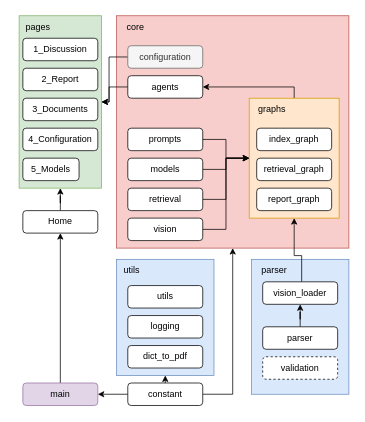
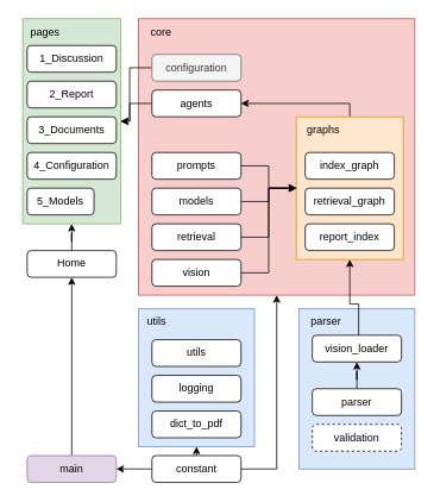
  <mxCell id="0" />
  <mxCell id="1" parent="0" />
  <mxCell id="2" value="" style="rounded=0;whiteSpace=wrap;html=1;fillColor=#f8cecc;strokeColor=#b85450;" vertex="1" parent="1"><mxGeometry x="155" y="20" width="310" height="310" as="geometry" /></mxCell>
  <mxCell id="3" value="&lt;div&gt;core&lt;/div&gt;" style="text;html=1;align=center;verticalAlign=middle;resizable=0;points=[];autosize=1;strokeColor=none;fillColor=none;" vertex="1" parent="1"><mxGeometry x="155" y="20" width="50" height="30" as="geometry" /></mxCell>
  <mxCell id="4" style="edgeStyle=orthogonalEdgeStyle;rounded=0;orthogonalLoop=1;jettySize=auto;html=1;entryX=1;entryY=0.5;entryDx=0;entryDy=0;exitX=0.5;exitY=0;exitDx=0;exitDy=0;" edge="1" parent="1" source="5" target="11"><mxGeometry relative="1" as="geometry"><Array as="points"><mxPoint x="392" y="115" /></Array></mxGeometry></mxCell>
  <mxCell id="5" value="&lt;br&gt;&lt;div&gt;&lt;br&gt;&lt;/div&gt;" style="rounded=0;whiteSpace=wrap;html=1;fillColor=#ffe6cc;strokeColor=#d79b00;" vertex="1" parent="1"><mxGeometry x="332" y="130" width="120" height="160" as="geometry" /></mxCell>
  <mxCell id="6" value="graphs" style="text;html=1;align=center;verticalAlign=middle;resizable=0;points=[];autosize=1;strokeColor=none;fillColor=none;" vertex="1" parent="1"><mxGeometry x="332" y="130" width="60" height="30" as="geometry" /></mxCell>
  <mxCell id="7" value="index_graph" style="rounded=1;whiteSpace=wrap;html=1;" vertex="1" parent="1"><mxGeometry x="342" y="170" width="100" height="30" as="geometry" /></mxCell>
  <mxCell id="8" value="retrieval_graph" style="rounded=1;whiteSpace=wrap;html=1;" vertex="1" parent="1"><mxGeometry x="342" y="210" width="100" height="30" as="geometry" /></mxCell>
- <mxCell id="9" value="report_graph" style="rounded=1;whiteSpace=wrap;html=1;" vertex="1" parent="1"><mxGeometry x="342" y="250" width="100" height="30" as="geometry" /></mxCell>
+ <mxCell id="9" value="report_index" style="rounded=1;whiteSpace=wrap;html=1;" vertex="1" parent="1"><mxGeometry x="342" y="250" width="100" height="30" as="geometry" /></mxCell>
  <mxCell id="10" style="edgeStyle=orthogonalEdgeStyle;rounded=0;orthogonalLoop=1;jettySize=auto;html=1;entryX=1;entryY=0.5;entryDx=0;entryDy=0;" edge="1" parent="1" source="11" target="37"><mxGeometry relative="1" as="geometry"><Array as="points"><mxPoint x="145" y="115" /><mxPoint x="145" y="135" /></Array></mxGeometry></mxCell>
  <mxCell id="11" value="&lt;div&gt;agents&lt;/div&gt;" style="rounded=1;whiteSpace=wrap;html=1;" vertex="1" parent="1"><mxGeometry x="170" y="100" width="100" height="30" as="geometry" /></mxCell>
  <mxCell id="12" style="edgeStyle=orthogonalEdgeStyle;rounded=0;orthogonalLoop=1;jettySize=auto;html=1;entryX=1;entryY=0.5;entryDx=0;entryDy=0;" edge="1" parent="1" source="13" target="37"><mxGeometry relative="1" as="geometry"><Array as="points"><mxPoint x="145" y="75" /><mxPoint x="145" y="135" /></Array></mxGeometry></mxCell>
  <mxCell id="13" value="configuration" style="rounded=1;whiteSpace=wrap;html=1;fillColor=#f5f5f5;fontColor=#333333;strokeColor=#666666;" vertex="1" parent="1"><mxGeometry x="170" y="60" width="100" height="30" as="geometry" /></mxCell>
  <mxCell id="14" style="edgeStyle=orthogonalEdgeStyle;rounded=0;orthogonalLoop=1;jettySize=auto;html=1;entryX=0;entryY=0.5;entryDx=0;entryDy=0;" edge="1" parent="1" source="15" target="5"><mxGeometry relative="1" as="geometry" /></mxCell>
  <mxCell id="15" value="models" style="rounded=1;whiteSpace=wrap;html=1;" vertex="1" parent="1"><mxGeometry x="170" y="210" width="100" height="30" as="geometry" /></mxCell>
  <mxCell id="16" style="edgeStyle=orthogonalEdgeStyle;rounded=0;orthogonalLoop=1;jettySize=auto;html=1;entryX=0;entryY=0.5;entryDx=0;entryDy=0;" edge="1" parent="1" source="17" target="5"><mxGeometry relative="1" as="geometry" /></mxCell>
  <mxCell id="17" value="retrieval" style="rounded=1;whiteSpace=wrap;html=1;" vertex="1" parent="1"><mxGeometry x="170" y="250" width="100" height="30" as="geometry" /></mxCell>
  <mxCell id="18" style="edgeStyle=orthogonalEdgeStyle;rounded=0;orthogonalLoop=1;jettySize=auto;html=1;entryX=0;entryY=0.5;entryDx=0;entryDy=0;" edge="1" parent="1" source="19" target="5"><mxGeometry relative="1" as="geometry" /></mxCell>
  <mxCell id="19" value="vision" style="rounded=1;whiteSpace=wrap;html=1;" vertex="1" parent="1"><mxGeometry x="170" y="290" width="100" height="30" as="geometry" /></mxCell>
  <mxCell id="20" value="" style="rounded=0;whiteSpace=wrap;html=1;fillColor=#dae8fc;strokeColor=#6c8ebf;" vertex="1" parent="1"><mxGeometry x="335" y="345" width="130" height="180" as="geometry" /></mxCell>
  <mxCell id="21" value="&lt;div&gt;parser&lt;/div&gt;" style="text;html=1;align=center;verticalAlign=middle;resizable=0;points=[];autosize=1;strokeColor=none;fillColor=none;" vertex="1" parent="1"><mxGeometry x="335" y="345" width="60" height="30" as="geometry" /></mxCell>
  <mxCell id="22" style="edgeStyle=orthogonalEdgeStyle;rounded=0;orthogonalLoop=1;jettySize=auto;html=1;entryX=0.5;entryY=1;entryDx=0;entryDy=0;" edge="1" parent="1" source="23" target="5"><mxGeometry relative="1" as="geometry"><Array as="points"><mxPoint x="402" y="340" /><mxPoint x="392" y="340" /></Array></mxGeometry></mxCell>
  <mxCell id="23" value="vision_loader" style="rounded=1;whiteSpace=wrap;html=1;" vertex="1" parent="1"><mxGeometry x="350" y="375" width="100" height="30" as="geometry" /></mxCell>
  <mxCell id="24" style="edgeStyle=orthogonalEdgeStyle;rounded=0;orthogonalLoop=1;jettySize=auto;html=1;entryX=0.5;entryY=1;entryDx=0;entryDy=0;" edge="1" parent="1" source="25" target="23"><mxGeometry relative="1" as="geometry" /></mxCell>
  <mxCell id="25" value="parser" style="rounded=1;whiteSpace=wrap;html=1;" vertex="1" parent="1"><mxGeometry x="350" y="435" width="100" height="30" as="geometry" /></mxCell>
  <mxCell id="26" value="validation" style="rounded=1;whiteSpace=wrap;html=1;dashed=1;" vertex="1" parent="1"><mxGeometry x="350" y="475" width="100" height="30" as="geometry" /></mxCell>
  <mxCell id="27" value="" style="rounded=0;whiteSpace=wrap;html=1;fillColor=#dae8fc;strokeColor=#6c8ebf;" vertex="1" parent="1"><mxGeometry x="155" y="345" width="130" height="155" as="geometry" /></mxCell>
  <mxCell id="28" value="utils" style="text;html=1;align=center;verticalAlign=middle;resizable=0;points=[];autosize=1;strokeColor=none;fillColor=none;" vertex="1" parent="1"><mxGeometry x="155" y="345" width="40" height="30" as="geometry" /></mxCell>
  <mxCell id="29" value="utils" style="rounded=1;whiteSpace=wrap;html=1;" vertex="1" parent="1"><mxGeometry x="170" y="380" width="100" height="30" as="geometry" /></mxCell>
  <mxCell id="30" style="edgeStyle=orthogonalEdgeStyle;rounded=0;orthogonalLoop=1;jettySize=auto;html=1;entryX=1;entryY=0.5;entryDx=0;entryDy=0;" edge="1" parent="1" source="32" target="45"><mxGeometry relative="1" as="geometry" /></mxCell>
  <mxCell id="31" style="edgeStyle=orthogonalEdgeStyle;rounded=0;orthogonalLoop=1;jettySize=auto;html=1;entryX=0.5;entryY=1;entryDx=0;entryDy=0;" edge="1" parent="1" source="32" target="2"><mxGeometry relative="1" as="geometry"><Array as="points"><mxPoint x="310" y="525" /></Array></mxGeometry></mxCell>
  <mxCell id="32" value="constant" style="rounded=1;whiteSpace=wrap;html=1;" vertex="1" parent="1"><mxGeometry x="170" y="510" width="100" height="30" as="geometry" /></mxCell>
  <mxCell id="33" style="edgeStyle=orthogonalEdgeStyle;rounded=0;orthogonalLoop=1;jettySize=auto;html=1;entryX=0;entryY=0.5;entryDx=0;entryDy=0;" edge="1" parent="1" source="34" target="5"><mxGeometry relative="1" as="geometry" /></mxCell>
  <mxCell id="34" value="prompts" style="rounded=1;whiteSpace=wrap;html=1;" vertex="1" parent="1"><mxGeometry x="170" y="170" width="100" height="30" as="geometry" /></mxCell>
  <mxCell id="35" value="dict_to_pdf" style="rounded=1;whiteSpace=wrap;html=1;" vertex="1" parent="1"><mxGeometry x="170" y="460" width="100" height="30" as="geometry" /></mxCell>
  <mxCell id="36" value="logging" style="rounded=1;whiteSpace=wrap;html=1;" vertex="1" parent="1"><mxGeometry x="170" y="420" width="100" height="30" as="geometry" /></mxCell>
  <mxCell id="37" value="" style="rounded=0;whiteSpace=wrap;html=1;fillColor=#d5e8d4;strokeColor=#82b366;" vertex="1" parent="1"><mxGeometry x="25" y="20" width="110" height="230" as="geometry" /></mxCell>
  <mxCell id="38" value="pages" style="text;html=1;align=center;verticalAlign=middle;resizable=0;points=[];autosize=1;strokeColor=none;fillColor=none;" vertex="1" parent="1"><mxGeometry x="20" y="20" width="60" height="30" as="geometry" /></mxCell>
  <mxCell id="39" value="1_Discussion" style="rounded=1;whiteSpace=wrap;html=1;" vertex="1" parent="1"><mxGeometry x="30" y="50" width="100" height="30" as="geometry" /></mxCell>
  <mxCell id="40" value="2_Report" style="rounded=1;whiteSpace=wrap;html=1;" vertex="1" parent="1"><mxGeometry x="30" y="90" width="100" height="30" as="geometry" /></mxCell>
  <mxCell id="41" value="&lt;div&gt;3_Documents&lt;/div&gt;" style="rounded=1;whiteSpace=wrap;html=1;" vertex="1" parent="1"><mxGeometry x="30" y="130" width="100" height="30" as="geometry" /></mxCell>
  <mxCell id="42" value="4_Configuration" style="rounded=1;whiteSpace=wrap;html=1;" vertex="1" parent="1"><mxGeometry x="30" y="170" width="100" height="30" as="geometry" /></mxCell>
  <mxCell id="43" value="5_Models" style="rounded=1;whiteSpace=wrap;html=1;" vertex="1" parent="1"><mxGeometry x="30" y="210" width="75" height="30" as="geometry" /></mxCell>
  <mxCell id="44" style="edgeStyle=orthogonalEdgeStyle;rounded=0;orthogonalLoop=1;jettySize=auto;html=1;entryX=0.5;entryY=1;entryDx=0;entryDy=0;" edge="1" parent="1" source="45" target="47"><mxGeometry relative="1" as="geometry" /></mxCell>
  <mxCell id="45" value="main" style="rounded=1;whiteSpace=wrap;html=1;fillColor=#e1d5e7;strokeColor=#9673a6;" vertex="1" parent="1"><mxGeometry x="30" y="510" width="100" height="30" as="geometry" /></mxCell>
  <mxCell id="46" style="edgeStyle=orthogonalEdgeStyle;rounded=0;orthogonalLoop=1;jettySize=auto;html=1;entryX=0.5;entryY=1;entryDx=0;entryDy=0;" edge="1" parent="1" source="47" target="37"><mxGeometry relative="1" as="geometry" /></mxCell>
  <mxCell id="47" value="Home" style="rounded=1;whiteSpace=wrap;html=1;" vertex="1" parent="1"><mxGeometry x="30" y="280" width="100" height="30" as="geometry" /></mxCell>
  <mxCell id="48" style="edgeStyle=orthogonalEdgeStyle;rounded=0;orthogonalLoop=1;jettySize=auto;html=1;entryX=0.5;entryY=1;entryDx=0;entryDy=0;" edge="1" parent="1" source="32" target="27"><mxGeometry relative="1" as="geometry"><Array as="points"><mxPoint x="225" y="510" /><mxPoint x="225" y="510" /></Array></mxGeometry></mxCell>
